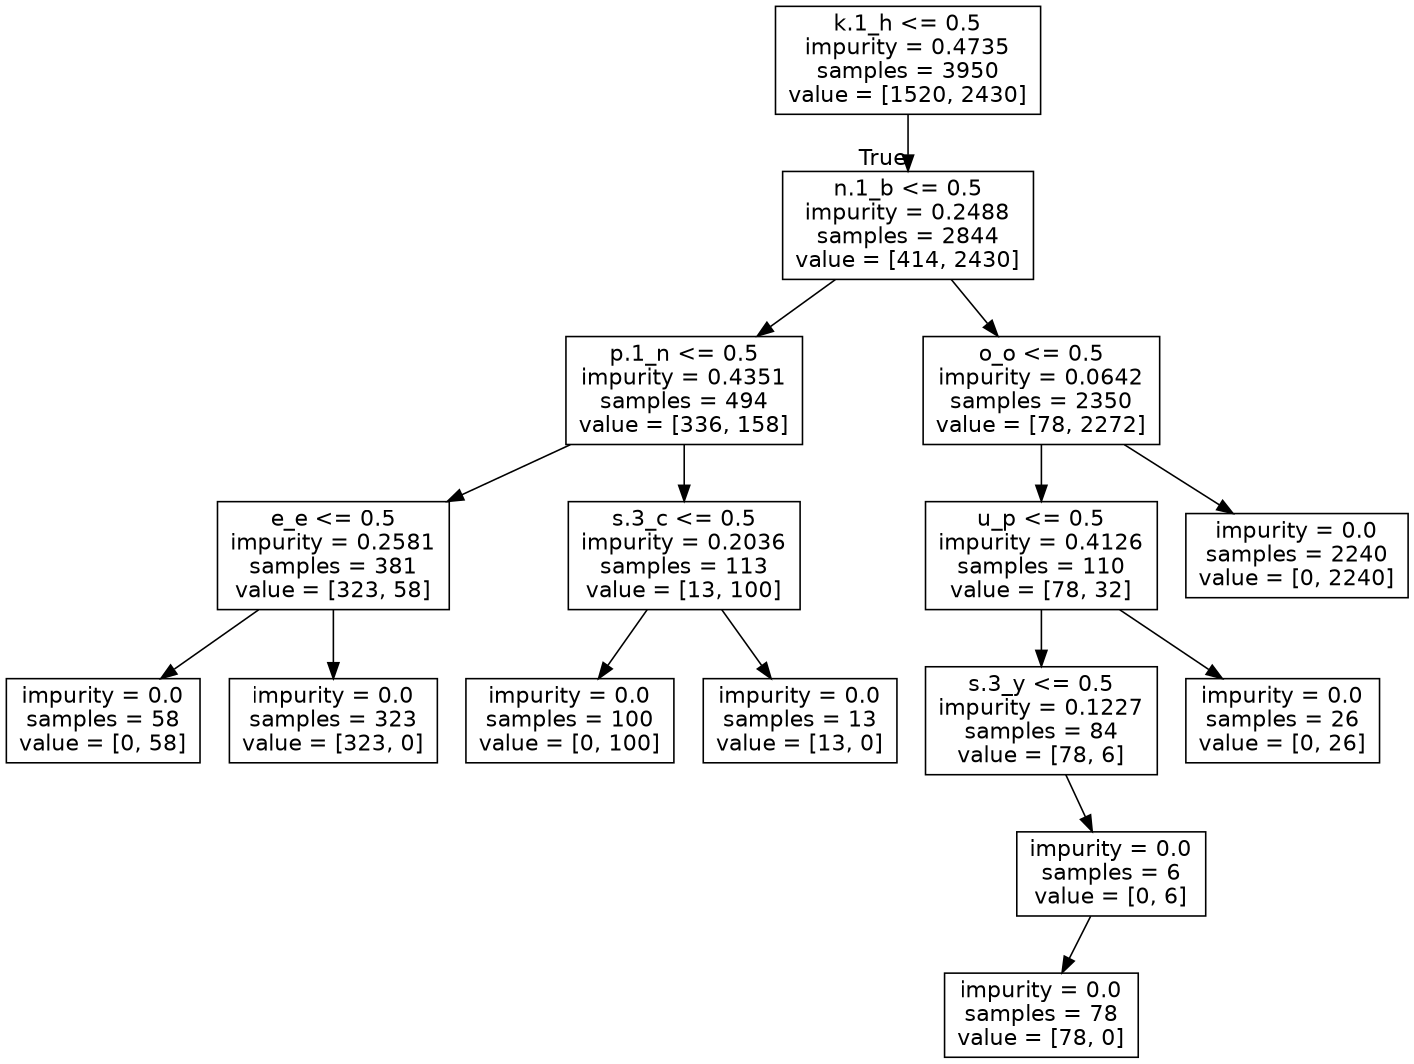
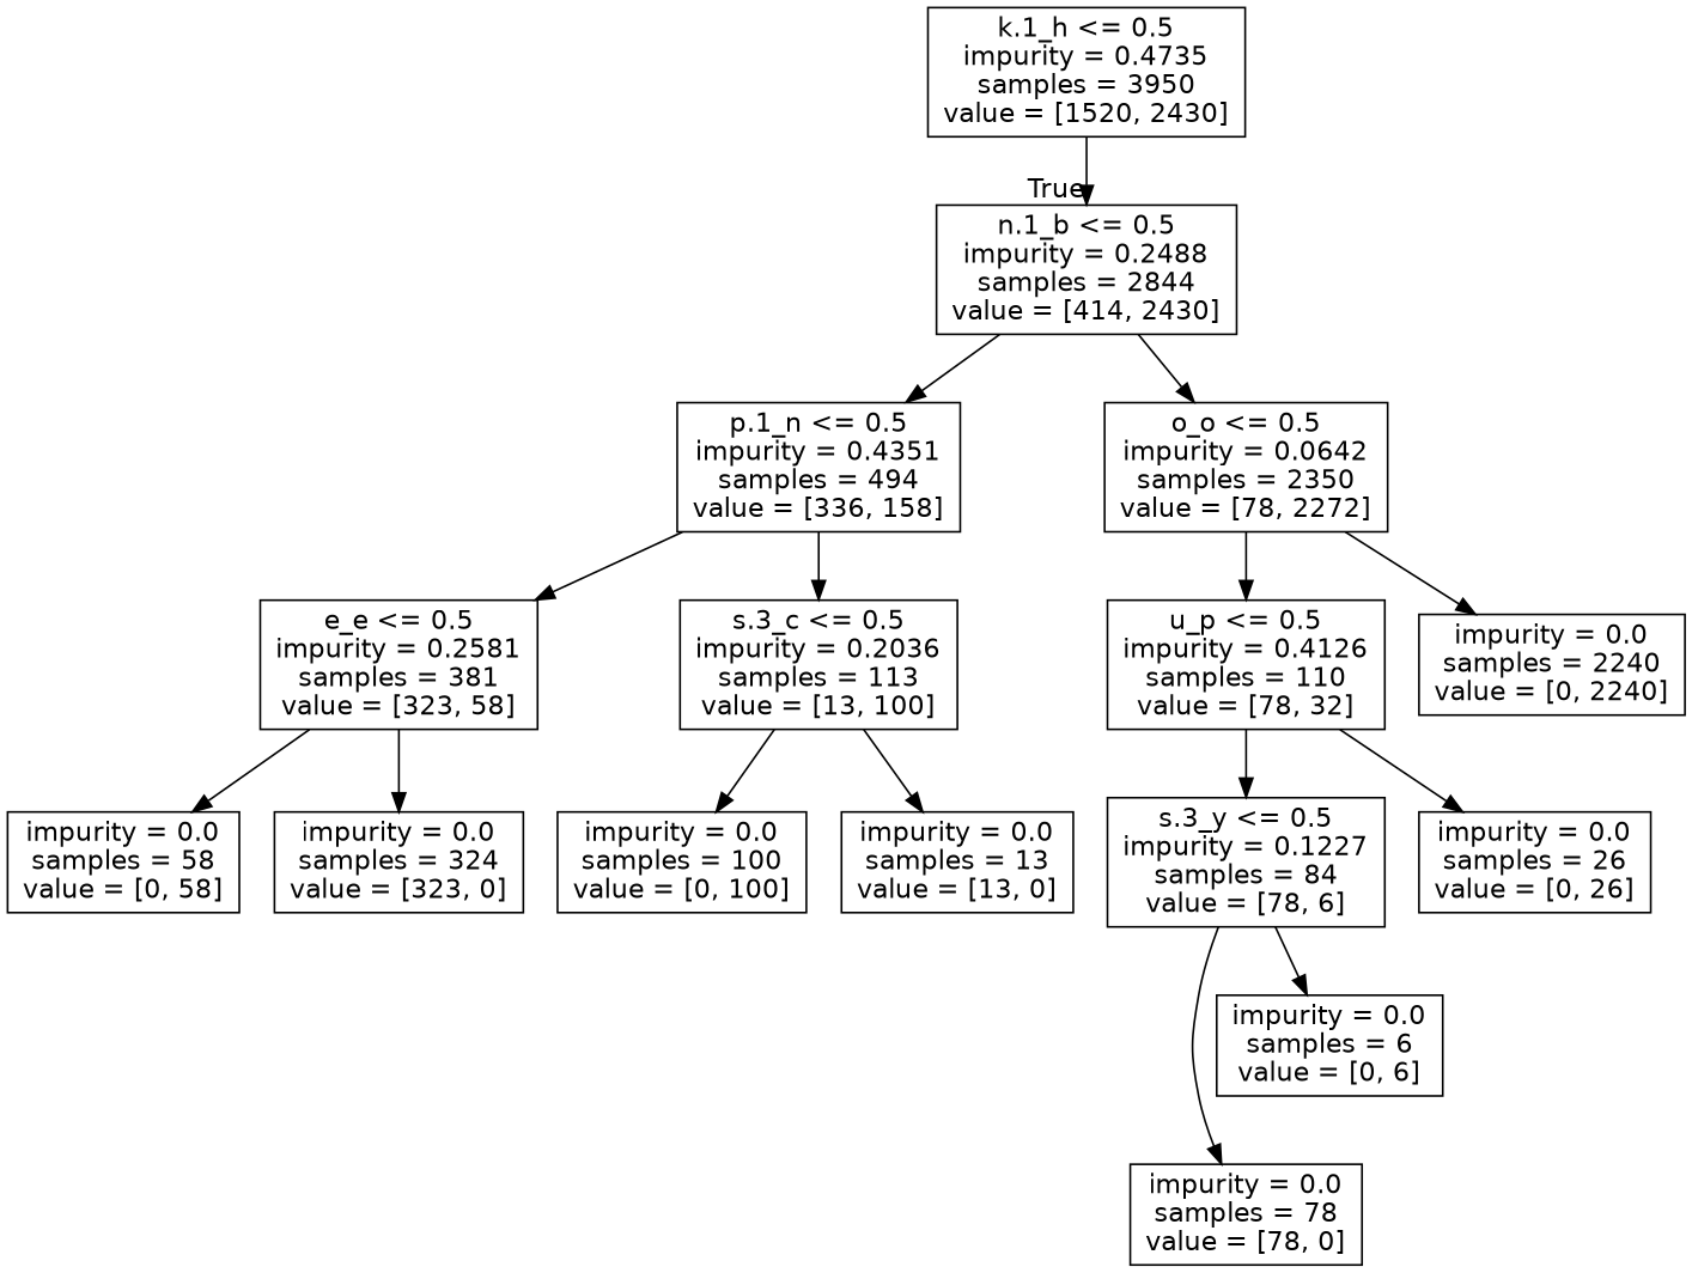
  digraph {
    fontname="DejaVu Sans"
    node [fontname="DejaVu Sans" shape=box]
    edge [fontname="DejaVu Sans"]
    n1 [label="k.1_h <= 0.5\nimpurity = 0.4735\nsamples = 3950\nvalue = [1520, 2430]"]
    n2 [label="n.1_b <= 0.5\nimpurity = 0.2488\nsamples = 2844\nvalue = [414, 2430]"]
    n3 [label="p.1_n <= 0.5\nimpurity = 0.4351\nsamples = 494\nvalue = [336, 158]"]
    n4 [label="o_o <= 0.5\nimpurity = 0.0642\nsamples = 2350\nvalue = [78, 2272]"]
    n5 [label="e_e <= 0.5\nimpurity = 0.2581\nsamples = 381\nvalue = [323, 58]"]
    n6 [label="s.3_c <= 0.5\nimpurity = 0.2036\nsamples = 113\nvalue = [13, 100]"]
    n7 [label="u_p <= 0.5\nimpurity = 0.4126\nsamples = 110\nvalue = [78, 32]"]
    n8 [label="impurity = 0.0\nsamples = 2240\nvalue = [0, 2240]"]
    n9 [label="impurity = 0.0\nsamples = 58\nvalue = [0, 58]"]
-   n10 [label="impurity = 0.0\nsamples = 323\nvalue = [323, 0]"]
+   n10 [label="impurity = 0.0\nsamples = 324\nvalue = [323, 0]"]
    n11 [label="impurity = 0.0\nsamples = 100\nvalue = [0, 100]"]
    n12 [label="impurity = 0.0\nsamples = 13\nvalue = [13, 0]"]
    n13 [label="s.3_y <= 0.5\nimpurity = 0.1227\nsamples = 84\nvalue = [78, 6]"]
    n14 [label="impurity = 0.0\nsamples = 26\nvalue = [0, 26]"]
    n15 [label="impurity = 0.0\nsamples = 78\nvalue = [78, 0]"]
    n16 [label="impurity = 0.0\nsamples = 6\nvalue = [0, 6]"]
    n1 -> n2 [headlabel=True labelangle=45 labeldistance=2.5]
    n2 -> n3
    n2 -> n4
    n3 -> n5
    n3 -> n6
    n4 -> n7
    n4 -> n8
    n5 -> n9
    n5 -> n10
    n6 -> n11
    n6 -> n12
    n7 -> n13
    n7 -> n14
-   n16 -> n15
+   n13 -> n15
    n13 -> n16
  }
